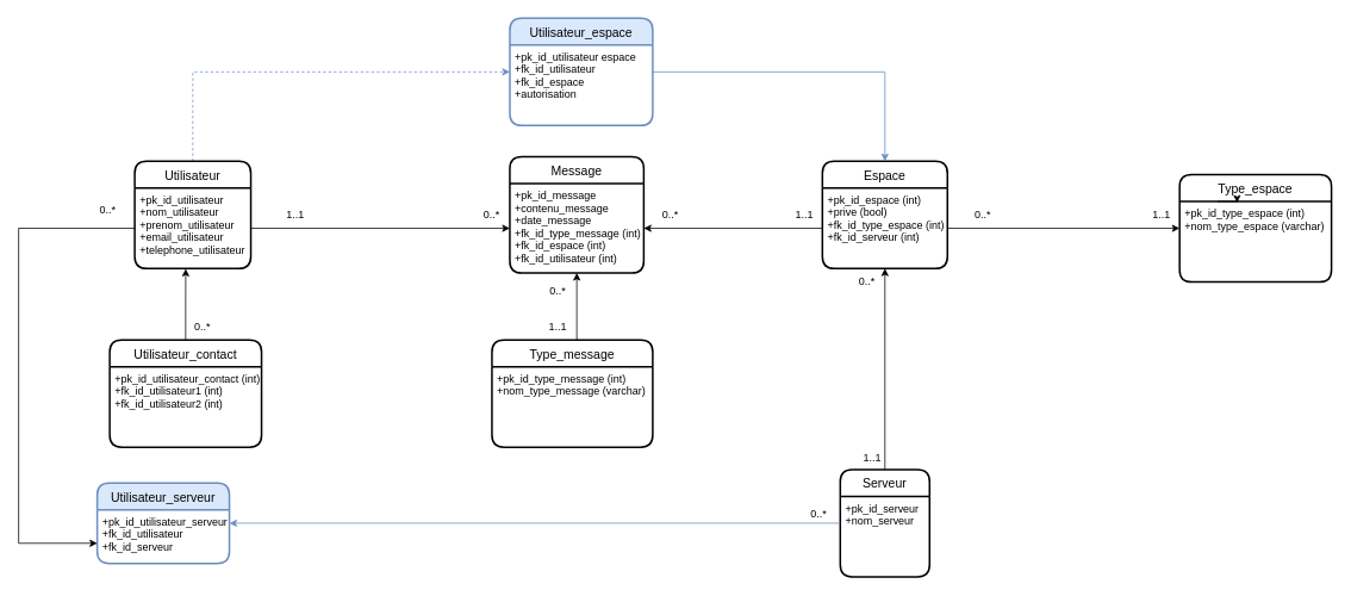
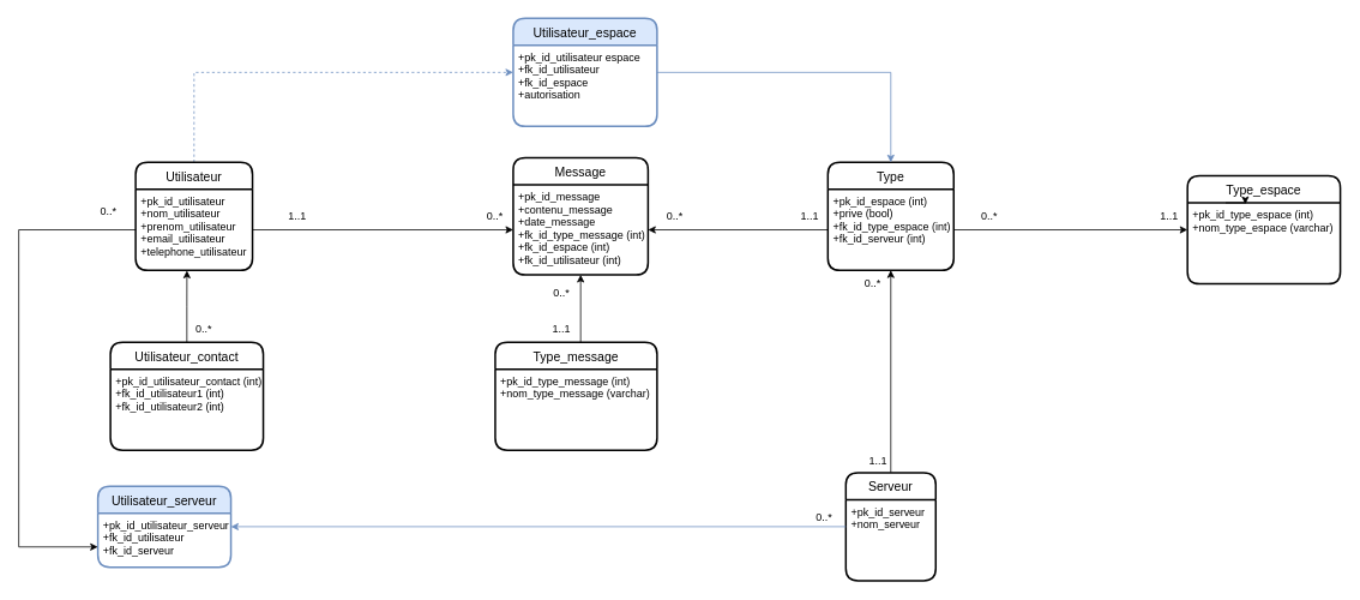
  <mxCell id="0" />
  <mxCell id="1" parent="0" />
  <mxCell id="2" style="edgeStyle=orthogonalEdgeStyle;rounded=0;orthogonalLoop=1;jettySize=auto;html=1;entryX=0;entryY=0.5;entryDx=0;entryDy=0;fillColor=#dae8fc;strokeColor=#6c8ebf;dashed=1;" edge="1" parent="1" source="3" target="35"><mxGeometry relative="1" as="geometry"><Array as="points"><mxPoint x="215" y="80" /></Array></mxGeometry></mxCell>
  <mxCell id="3" value="Utilisateur" style="swimlane;childLayout=stackLayout;horizontal=1;startSize=30;horizontalStack=0;rounded=1;fontSize=14;fontStyle=0;strokeWidth=2;resizeParent=0;resizeLast=1;shadow=0;dashed=0;align=center;" vertex="1" parent="1"><mxGeometry x="150" y="180" width="130" height="120" as="geometry" /></mxCell>
  <mxCell id="4" value="+pk_id_utilisateur&#10;+nom_utilisateur&#10;+prenom_utilisateur&#10;+email_utilisateur&#10;+telephone_utilisateur" style="align=left;strokeColor=none;fillColor=none;spacingLeft=4;fontSize=12;verticalAlign=top;resizable=0;rotatable=0;part=1;" vertex="1" parent="3"><mxGeometry y="30" width="130" height="90" as="geometry" /></mxCell>
  <mxCell id="5" value="Message" style="swimlane;childLayout=stackLayout;horizontal=1;startSize=30;horizontalStack=0;rounded=1;fontSize=14;fontStyle=0;strokeWidth=2;resizeParent=0;resizeLast=1;shadow=0;dashed=0;align=center;" vertex="1" parent="1"><mxGeometry x="570" y="175" width="150" height="130" as="geometry" /></mxCell>
  <mxCell id="6" value="+pk_id_message&#10;+contenu_message&#10;+date_message&#10;+fk_id_type_message (int)&#10;+fk_id_espace (int)&#10;+fk_id_utilisateur (int)" style="align=left;strokeColor=none;fillColor=none;spacingLeft=4;fontSize=12;verticalAlign=top;resizable=0;rotatable=0;part=1;" vertex="1" parent="5"><mxGeometry y="30" width="150" height="100" as="geometry" /></mxCell>
  <mxCell id="7" style="edgeStyle=orthogonalEdgeStyle;rounded=0;orthogonalLoop=1;jettySize=auto;html=1;entryX=0.439;entryY=1.004;entryDx=0;entryDy=0;entryPerimeter=0;" edge="1" parent="1" source="8" target="4"><mxGeometry relative="1" as="geometry" /></mxCell>
  <mxCell id="8" value="Utilisateur_contact" style="swimlane;childLayout=stackLayout;horizontal=1;startSize=30;horizontalStack=0;rounded=1;fontSize=14;fontStyle=0;strokeWidth=2;resizeParent=0;resizeLast=1;shadow=0;dashed=0;align=center;" vertex="1" parent="1"><mxGeometry x="122" y="380" width="170" height="120" as="geometry" /></mxCell>
  <mxCell id="9" value="+pk_id_utilisateur_contact (int)&#10;+fk_id_utilisateur1 (int)&#10;+fk_id_utilisateur2 (int)" style="align=left;strokeColor=none;fillColor=none;spacingLeft=4;fontSize=12;verticalAlign=top;resizable=0;rotatable=0;part=1;" vertex="1" parent="8"><mxGeometry y="30" width="170" height="90" as="geometry" /></mxCell>
  <mxCell id="10" style="edgeStyle=orthogonalEdgeStyle;rounded=0;orthogonalLoop=1;jettySize=auto;html=1;entryX=0.5;entryY=1;entryDx=0;entryDy=0;" edge="1" parent="1" source="11" target="6"><mxGeometry relative="1" as="geometry"><Array as="points"><mxPoint x="645" y="460" /><mxPoint x="645" y="460" /></Array></mxGeometry></mxCell>
  <mxCell id="11" value="Type_message" style="swimlane;childLayout=stackLayout;horizontal=1;startSize=30;horizontalStack=0;rounded=1;fontSize=14;fontStyle=0;strokeWidth=2;resizeParent=0;resizeLast=1;shadow=0;dashed=0;align=center;" vertex="1" parent="1"><mxGeometry x="550" y="380" width="180" height="120" as="geometry" /></mxCell>
  <mxCell id="12" value="+pk_id_type_message (int)&#10;+nom_type_message (varchar)" style="align=left;strokeColor=none;fillColor=none;spacingLeft=4;fontSize=12;verticalAlign=top;resizable=0;rotatable=0;part=1;" vertex="1" parent="11"><mxGeometry y="30" width="180" height="90" as="geometry" /></mxCell>
  <mxCell id="13" value="Type_espace" style="swimlane;childLayout=stackLayout;horizontal=1;startSize=30;horizontalStack=0;rounded=1;fontSize=14;fontStyle=0;strokeWidth=2;resizeParent=0;resizeLast=1;shadow=0;dashed=0;align=center;" vertex="1" parent="1"><mxGeometry x="1320" y="195" width="170" height="120" as="geometry" /></mxCell>
  <mxCell id="14" value="+pk_id_type_espace (int)&#10;+nom_type_espace (varchar)" style="align=left;strokeColor=none;fillColor=none;spacingLeft=4;fontSize=12;verticalAlign=top;resizable=0;rotatable=0;part=1;" vertex="1" parent="13"><mxGeometry y="30" width="170" height="90" as="geometry" /></mxCell>
  <mxCell id="15" style="edgeStyle=orthogonalEdgeStyle;rounded=0;orthogonalLoop=1;jettySize=auto;html=1;exitX=0.25;exitY=0;exitDx=0;exitDy=0;entryX=0.379;entryY=0.015;entryDx=0;entryDy=0;entryPerimeter=0;" edge="1" parent="13" source="14" target="14"><mxGeometry relative="1" as="geometry" /></mxCell>
  <mxCell id="16" style="edgeStyle=orthogonalEdgeStyle;rounded=0;orthogonalLoop=1;jettySize=auto;html=1;entryX=0.5;entryY=1;entryDx=0;entryDy=0;" edge="1" parent="1" source="17" target="20"><mxGeometry relative="1" as="geometry" /></mxCell>
  <mxCell id="17" value="Serveur" style="swimlane;childLayout=stackLayout;horizontal=1;startSize=30;horizontalStack=0;rounded=1;fontSize=14;fontStyle=0;strokeWidth=2;resizeParent=0;resizeLast=1;shadow=0;dashed=0;align=center;" vertex="1" parent="1"><mxGeometry x="940" y="525" width="100" height="120" as="geometry" /></mxCell>
  <mxCell id="18" value="+pk_id_serveur&#10;+nom_serveur" style="align=left;strokeColor=none;fillColor=none;spacingLeft=4;fontSize=12;verticalAlign=top;resizable=0;rotatable=0;part=1;" vertex="1" parent="17"><mxGeometry y="30" width="100" height="90" as="geometry" /></mxCell>
- <mxCell id="19" value="Espace" style="swimlane;childLayout=stackLayout;horizontal=1;startSize=30;horizontalStack=0;rounded=1;fontSize=14;fontStyle=0;strokeWidth=2;resizeParent=0;resizeLast=1;shadow=0;dashed=0;align=center;" vertex="1" parent="1"><mxGeometry x="920" y="180" width="140" height="120" as="geometry" /></mxCell>
+ <mxCell id="19" value="Type" style="swimlane;childLayout=stackLayout;horizontal=1;startSize=30;horizontalStack=0;rounded=1;fontSize=14;fontStyle=0;strokeWidth=2;resizeParent=0;resizeLast=1;shadow=0;dashed=0;align=center;" vertex="1" parent="1"><mxGeometry x="920" y="180" width="140" height="120" as="geometry" /></mxCell>
  <mxCell id="20" value="+pk_id_espace (int)&#10;+prive (bool)&#10;+fk_id_type_espace (int)&#10;+fk_id_serveur (int)" style="align=left;strokeColor=none;fillColor=none;spacingLeft=4;fontSize=12;verticalAlign=top;resizable=0;rotatable=0;part=1;" vertex="1" parent="19"><mxGeometry y="30" width="140" height="90" as="geometry" /></mxCell>
  <mxCell id="21" style="edgeStyle=orthogonalEdgeStyle;rounded=0;orthogonalLoop=1;jettySize=auto;html=1;entryX=0;entryY=0.5;entryDx=0;entryDy=0;" edge="1" parent="1" source="4" target="6"><mxGeometry relative="1" as="geometry"><Array as="points"><mxPoint x="570" y="255" /></Array></mxGeometry></mxCell>
  <mxCell id="22" style="edgeStyle=orthogonalEdgeStyle;rounded=0;orthogonalLoop=1;jettySize=auto;html=1;entryX=1;entryY=0.5;entryDx=0;entryDy=0;" edge="1" parent="1" source="20" target="6"><mxGeometry relative="1" as="geometry" /></mxCell>
  <mxCell id="23" style="edgeStyle=orthogonalEdgeStyle;rounded=0;orthogonalLoop=1;jettySize=auto;html=1;entryX=0;entryY=0.5;entryDx=0;entryDy=0;" edge="1" parent="1" source="20" target="13"><mxGeometry relative="1" as="geometry" /></mxCell>
  <mxCell id="24" value="1..1" style="text;html=1;strokeColor=none;fillColor=none;align=center;verticalAlign=middle;whiteSpace=wrap;rounded=0;" vertex="1" parent="1"><mxGeometry x="300" y="225" width="60" height="30" as="geometry" /></mxCell>
  <mxCell id="25" value="0..*" style="text;html=1;strokeColor=none;fillColor=none;align=center;verticalAlign=middle;whiteSpace=wrap;rounded=0;" vertex="1" parent="1"><mxGeometry x="520" y="225" width="60" height="30" as="geometry" /></mxCell>
  <mxCell id="26" value="0..*" style="text;html=1;strokeColor=none;fillColor=none;align=center;verticalAlign=middle;whiteSpace=wrap;rounded=0;" vertex="1" parent="1"><mxGeometry x="720" y="225" width="60" height="30" as="geometry" /></mxCell>
  <mxCell id="27" value="1..1" style="text;html=1;strokeColor=none;fillColor=none;align=center;verticalAlign=middle;whiteSpace=wrap;rounded=0;" vertex="1" parent="1"><mxGeometry x="870" y="225" width="60" height="30" as="geometry" /></mxCell>
  <mxCell id="28" value="1..1" style="text;html=1;strokeColor=none;fillColor=none;align=center;verticalAlign=middle;whiteSpace=wrap;rounded=0;" vertex="1" parent="1"><mxGeometry x="1270" y="225" width="60" height="30" as="geometry" /></mxCell>
  <mxCell id="29" value="0..*" style="text;html=1;strokeColor=none;fillColor=none;align=center;verticalAlign=middle;whiteSpace=wrap;rounded=0;" vertex="1" parent="1"><mxGeometry x="1070" y="225" width="60" height="30" as="geometry" /></mxCell>
  <mxCell id="30" value="1..1" style="text;html=1;strokeColor=none;fillColor=none;align=center;verticalAlign=middle;whiteSpace=wrap;rounded=0;" vertex="1" parent="1"><mxGeometry x="946" y="497" width="60" height="30" as="geometry" /></mxCell>
  <mxCell id="31" value="0..*" style="text;html=1;strokeColor=none;fillColor=none;align=center;verticalAlign=middle;whiteSpace=wrap;rounded=0;" vertex="1" parent="1"><mxGeometry x="940" y="300" width="60" height="30" as="geometry" /></mxCell>
  <mxCell id="32" value="1..1" style="text;html=1;strokeColor=none;fillColor=none;align=center;verticalAlign=middle;whiteSpace=wrap;rounded=0;" vertex="1" parent="1"><mxGeometry x="594" y="350" width="60" height="30" as="geometry" /></mxCell>
  <mxCell id="33" value="0..*" style="text;html=1;strokeColor=none;fillColor=none;align=center;verticalAlign=middle;whiteSpace=wrap;rounded=0;" vertex="1" parent="1"><mxGeometry x="594" y="310" width="60" height="30" as="geometry" /></mxCell>
  <mxCell id="34" value="0..*" style="text;html=1;strokeColor=none;fillColor=none;align=center;verticalAlign=middle;whiteSpace=wrap;rounded=0;" vertex="1" parent="1"><mxGeometry x="196" y="350" width="60" height="30" as="geometry" /></mxCell>
  <mxCell id="35" value="Utilisateur_espace" style="swimlane;childLayout=stackLayout;horizontal=1;startSize=30;horizontalStack=0;rounded=1;fontSize=14;fontStyle=0;strokeWidth=2;resizeParent=0;resizeLast=1;shadow=0;dashed=0;align=center;fillColor=#dae8fc;strokeColor=#6c8ebf;" vertex="1" parent="1"><mxGeometry x="570" y="20" width="160" height="120" as="geometry" /></mxCell>
  <mxCell id="36" value="+pk_id_utilisateur espace&#10;+fk_id_utilisateur&#10;+fk_id_espace&#10;+autorisation" style="align=left;strokeColor=none;fillColor=none;spacingLeft=4;fontSize=12;verticalAlign=top;resizable=0;rotatable=0;part=1;" vertex="1" parent="35"><mxGeometry y="30" width="160" height="90" as="geometry" /></mxCell>
  <mxCell id="37" style="edgeStyle=orthogonalEdgeStyle;rounded=0;orthogonalLoop=1;jettySize=auto;html=1;entryX=0.5;entryY=0;entryDx=0;entryDy=0;fillColor=#dae8fc;strokeColor=#6c8ebf;" edge="1" parent="1" source="36" target="19"><mxGeometry relative="1" as="geometry"><Array as="points"><mxPoint x="990" y="80" /></Array></mxGeometry></mxCell>
  <mxCell id="38" value="Utilisateur_serveur" style="swimlane;childLayout=stackLayout;horizontal=1;startSize=30;horizontalStack=0;rounded=1;fontSize=14;fontStyle=0;strokeWidth=2;resizeParent=0;resizeLast=1;shadow=0;dashed=0;align=center;fillColor=#dae8fc;strokeColor=#6c8ebf;" vertex="1" parent="1"><mxGeometry x="108" y="540" width="148" height="90" as="geometry" /></mxCell>
  <mxCell id="39" value="+pk_id_utilisateur_serveur&#10;+fk_id_utilisateur&#10;+fk_id_serveur" style="align=left;strokeColor=none;fillColor=none;spacingLeft=4;fontSize=12;verticalAlign=top;resizable=0;rotatable=0;part=1;" vertex="1" parent="38"><mxGeometry y="30" width="148" height="60" as="geometry" /></mxCell>
  <mxCell id="40" style="edgeStyle=orthogonalEdgeStyle;rounded=0;orthogonalLoop=1;jettySize=auto;html=1;fillColor=#dae8fc;strokeColor=#6c8ebf;exitX=0;exitY=0.5;exitDx=0;exitDy=0;entryX=1;entryY=0.25;entryDx=0;entryDy=0;" edge="1" parent="1" source="17" target="39"><mxGeometry relative="1" as="geometry"><mxPoint x="280" y="590" as="targetPoint" /><Array as="points"><mxPoint x="940" y="585" /></Array></mxGeometry></mxCell>
  <mxCell id="41" value="0..*" style="text;html=1;strokeColor=none;fillColor=none;align=center;verticalAlign=middle;whiteSpace=wrap;rounded=0;" vertex="1" parent="1"><mxGeometry x="886" y="560" width="60" height="30" as="geometry" /></mxCell>
  <mxCell id="42" style="edgeStyle=orthogonalEdgeStyle;rounded=0;orthogonalLoop=1;jettySize=auto;html=1;entryX=0;entryY=0.75;entryDx=0;entryDy=0;" edge="1" parent="1" source="4" target="38"><mxGeometry relative="1" as="geometry"><Array as="points"><mxPoint x="20" y="255" /><mxPoint x="20" y="608" /></Array></mxGeometry></mxCell>
  <mxCell id="43" value="0..*" style="text;html=1;strokeColor=none;fillColor=none;align=center;verticalAlign=middle;whiteSpace=wrap;rounded=0;" vertex="1" parent="1"><mxGeometry x="90" y="220" width="60" height="30" as="geometry" /></mxCell>
